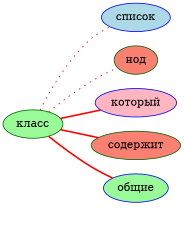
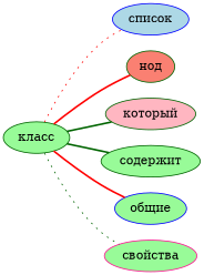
  strict graph {
    rankdir=LR
    node [color=darkgreen fillcolor=palegreen style=filled]
    edge [color=red style=bold]
    "класс"
    "список" [color=blue fillcolor=lightblue]
    "нод" [fillcolor=salmon]
-   "который" [color=blue fillcolor=lightpink]
-   "содержит" [fillcolor=salmon]
+   "который" [fillcolor=lightpink]
+   "содержит"
    "общие" [color=blue]
+   "свойства" [color=deeppink]
    "класс" -- "список" [style=dotted]
-   "класс" -- "нод" [style=dotted]
-   "класс" -- "который"
-   "класс" -- "содержит"
+   "класс" -- "нод"
+   "класс" -- "который" [color=darkgreen]
+   "класс" -- "содержит" [color=darkgreen]
    "класс" -- "общие"
+   "класс" -- "свойства" [color=darkgreen style=dotted]
  }
